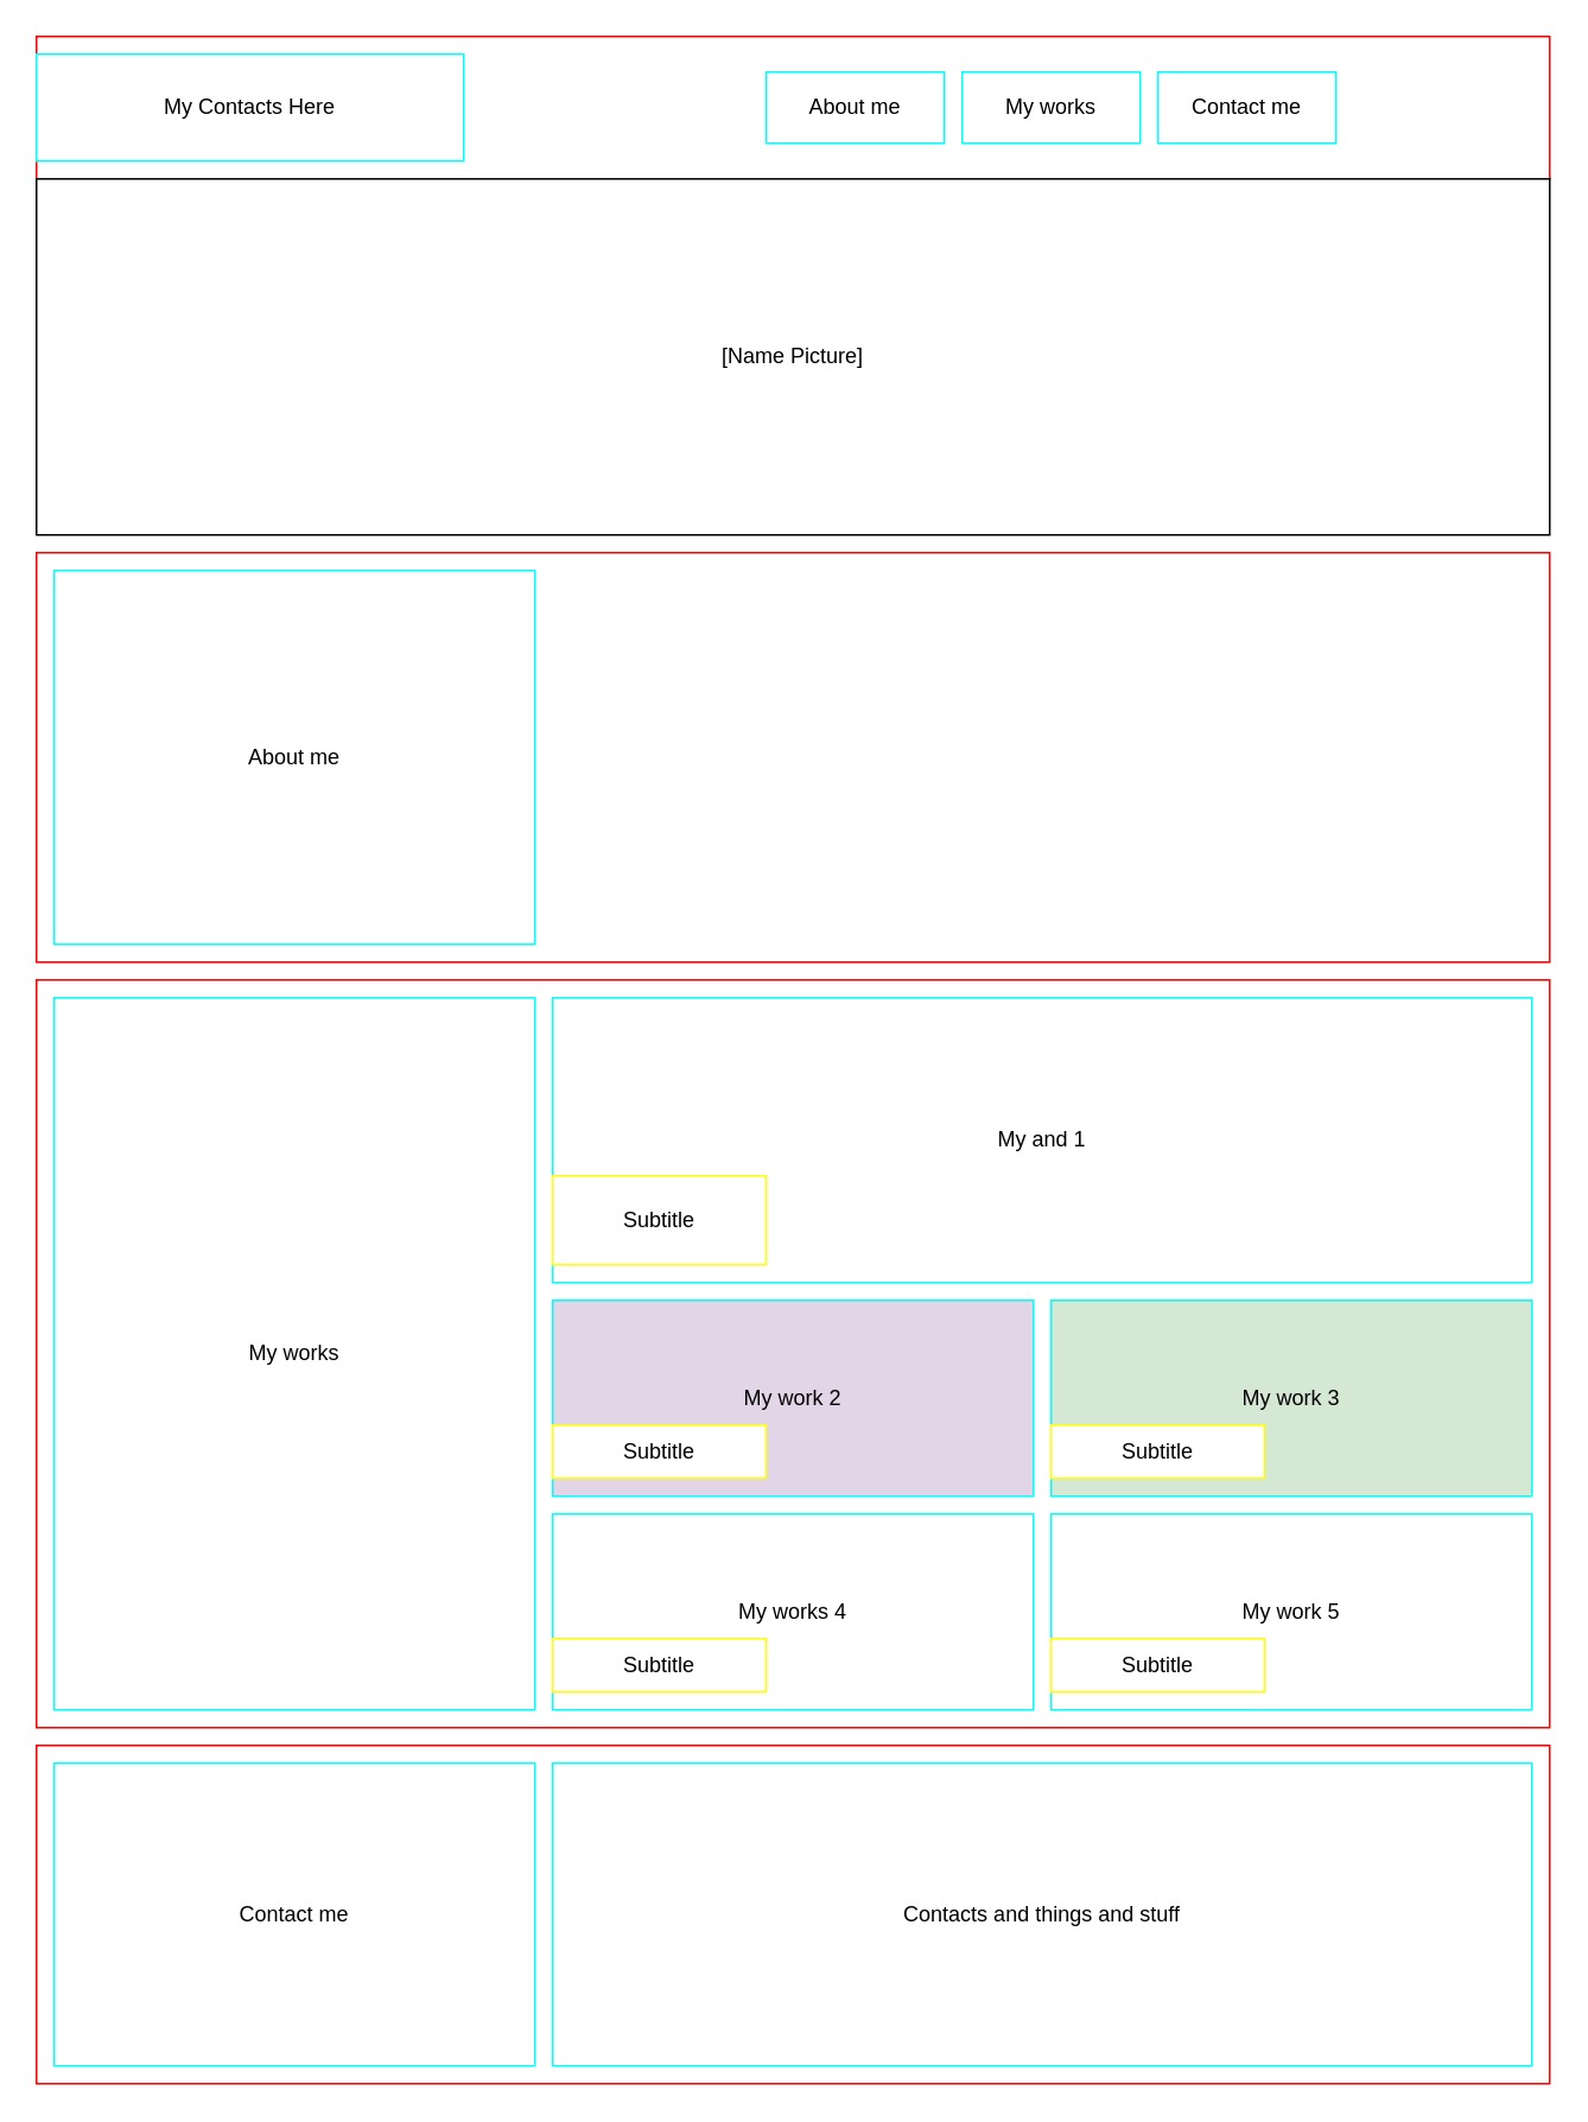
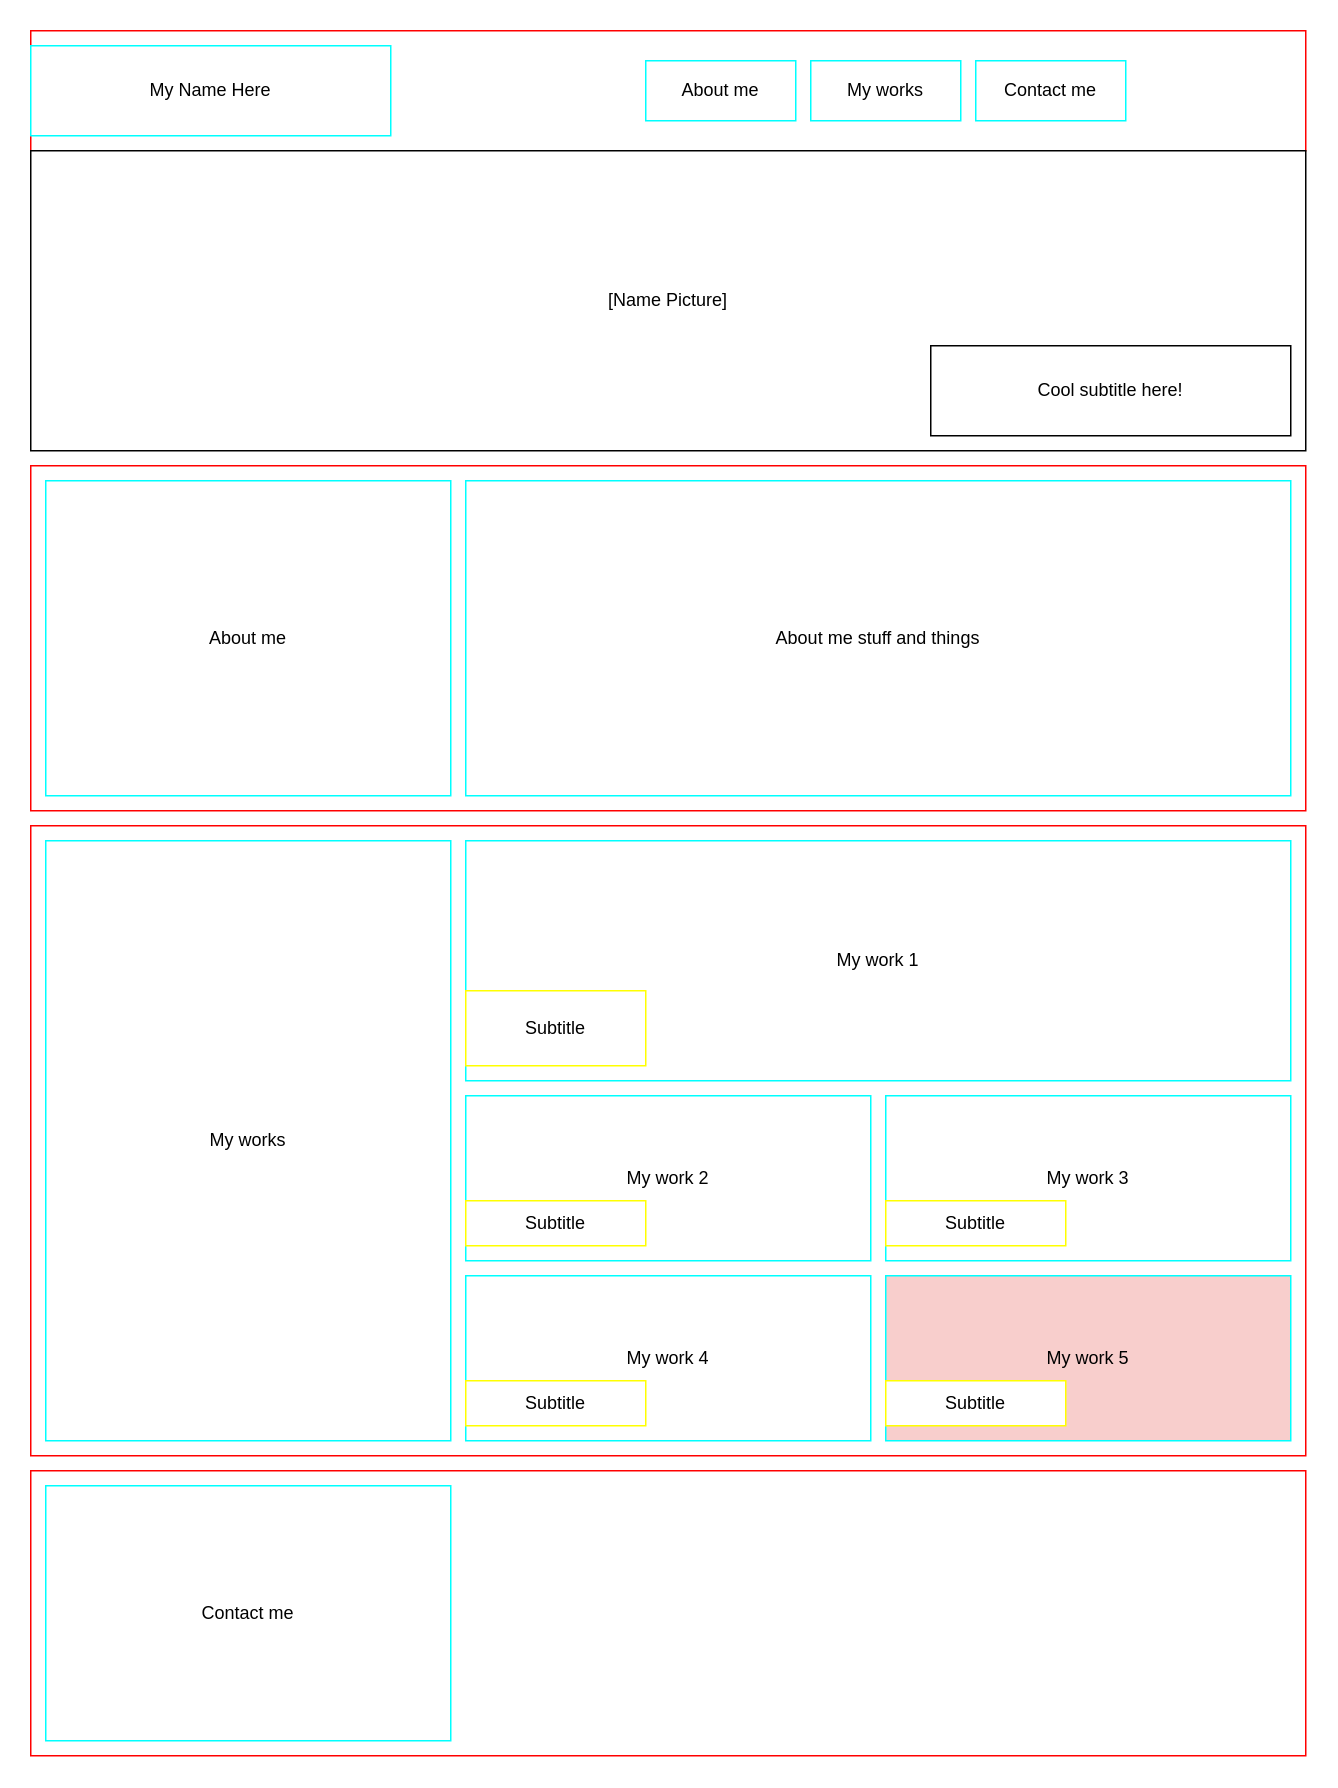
  <mxCell id="0" />
  <mxCell id="1" parent="0" />
  <mxCell id="2" value="" style="rounded=0;whiteSpace=wrap;html=1;strokeColor=#FF0000;" vertex="1" parent="1"><mxGeometry width="850" height="80" as="geometry" x="20" y="20" /></mxCell>
- <mxCell id="3" value="My Contacts Here" style="rounded=0;whiteSpace=wrap;html=1;strokeColor=#00FFFF;" vertex="1" parent="1"><mxGeometry y="30" width="240" height="60" as="geometry" x="20" /></mxCell>
+ <mxCell id="3" value="My Name Here" style="rounded=0;whiteSpace=wrap;html=1;strokeColor=#00FFFF;" vertex="1" parent="1"><mxGeometry y="30" width="240" height="60" as="geometry" x="20" /></mxCell>
  <mxCell id="4" value="Contact me" style="rounded=0;whiteSpace=wrap;html=1;strokeColor=#00FFFF;" vertex="1" parent="1"><mxGeometry x="650" y="40" width="100" height="40" as="geometry" /></mxCell>
  <mxCell id="5" value="My works" style="rounded=0;whiteSpace=wrap;html=1;strokeColor=#00FFFF;" vertex="1" parent="1"><mxGeometry x="540" y="40" width="100" height="40" as="geometry" /></mxCell>
  <mxCell id="6" value="About me" style="rounded=0;whiteSpace=wrap;html=1;strokeColor=#00FFFF;" vertex="1" parent="1"><mxGeometry x="430" y="40" width="100" height="40" as="geometry" /></mxCell>
  <mxCell id="7" value="[Name Picture]" style="rounded=0;whiteSpace=wrap;html=1;" vertex="1" parent="1"><mxGeometry y="100" width="850" height="200" as="geometry" x="20" /></mxCell>
+ <mxCell id="8" value="Cool subtitle here!" style="rounded=0;whiteSpace=wrap;html=1;" vertex="1" parent="1"><mxGeometry x="620" y="230" width="240" height="60" as="geometry" /></mxCell>
  <mxCell id="9" value="" style="rounded=0;whiteSpace=wrap;html=1;strokeColor=#FF0000;" vertex="1" parent="1"><mxGeometry y="310" width="850" height="230" as="geometry" x="20" /></mxCell>
  <mxCell id="10" value="About me" style="rounded=0;whiteSpace=wrap;html=1;strokeColor=#00FFFF;" vertex="1" parent="1"><mxGeometry x="30" y="320" width="270" height="210" as="geometry" /></mxCell>
+ <mxCell id="11" value="About me stuff and things" style="rounded=0;whiteSpace=wrap;html=1;strokeColor=#00FFFF;" vertex="1" parent="1"><mxGeometry x="310" y="320" width="550" height="210" as="geometry" /></mxCell>
  <mxCell id="12" value="" style="rounded=0;whiteSpace=wrap;html=1;strokeColor=#FF0000;" vertex="1" parent="1"><mxGeometry y="550" width="850" height="420" as="geometry" x="20" /></mxCell>
  <mxCell id="13" value="My works" style="rounded=0;whiteSpace=wrap;html=1;strokeColor=#00FFFF;" vertex="1" parent="1"><mxGeometry x="30" y="560" width="270" height="400" as="geometry" /></mxCell>
- <mxCell id="14" value="My and 1" style="rounded=0;whiteSpace=wrap;html=1;strokeColor=#00FFFF;" vertex="1" parent="1"><mxGeometry x="310" y="560" width="550" height="160" as="geometry" /></mxCell>
- <mxCell id="15" value="My work 2" style="rounded=0;whiteSpace=wrap;html=1;strokeColor=#00FFFF;fillColor=#e1d5e7;" vertex="1" parent="1"><mxGeometry x="310" y="730" width="270" height="110" as="geometry" /></mxCell>
- <mxCell id="16" value="My works 4" style="rounded=0;whiteSpace=wrap;html=1;strokeColor=#00FFFF;" vertex="1" parent="1"><mxGeometry x="310" y="850" width="270" height="110" as="geometry" /></mxCell>
- <mxCell id="17" value="My work 3" style="rounded=0;whiteSpace=wrap;html=1;strokeColor=#00FFFF;fillColor=#d5e8d4;" vertex="1" parent="1"><mxGeometry x="590" y="730" width="270" height="110" as="geometry" /></mxCell>
- <mxCell id="18" value="My work 5" style="rounded=0;whiteSpace=wrap;html=1;strokeColor=#00FFFF;" vertex="1" parent="1"><mxGeometry x="590" y="850" width="270" height="110" as="geometry" /></mxCell>
+ <mxCell id="14" value="My work 1" style="rounded=0;whiteSpace=wrap;html=1;strokeColor=#00FFFF;" vertex="1" parent="1"><mxGeometry x="310" y="560" width="550" height="160" as="geometry" /></mxCell>
+ <mxCell id="15" value="My work 2" style="rounded=0;whiteSpace=wrap;html=1;strokeColor=#00FFFF;" vertex="1" parent="1"><mxGeometry x="310" y="730" width="270" height="110" as="geometry" /></mxCell>
+ <mxCell id="16" value="My work 4" style="rounded=0;whiteSpace=wrap;html=1;strokeColor=#00FFFF;" vertex="1" parent="1"><mxGeometry x="310" y="850" width="270" height="110" as="geometry" /></mxCell>
+ <mxCell id="17" value="My work 3" style="rounded=0;whiteSpace=wrap;html=1;strokeColor=#00FFFF;" vertex="1" parent="1"><mxGeometry x="590" y="730" width="270" height="110" as="geometry" /></mxCell>
+ <mxCell id="18" value="My work 5" style="rounded=0;whiteSpace=wrap;html=1;strokeColor=#00FFFF;fillColor=#f8cecc;" vertex="1" parent="1"><mxGeometry x="590" y="850" width="270" height="110" as="geometry" /></mxCell>
  <mxCell id="19" value="Subtitle" style="rounded=0;whiteSpace=wrap;html=1;strokeColor=#FFFF00;" vertex="1" parent="1"><mxGeometry x="310" y="660" width="120" height="50" as="geometry" /></mxCell>
  <mxCell id="20" value="Subtitle" style="rounded=0;whiteSpace=wrap;html=1;strokeColor=#FFFF00;" vertex="1" parent="1"><mxGeometry x="310" y="800" width="120" height="30" as="geometry" /></mxCell>
  <mxCell id="21" value="Subtitle" style="rounded=0;whiteSpace=wrap;html=1;strokeColor=#FFFF00;" vertex="1" parent="1"><mxGeometry x="310" y="920" width="120" height="30" as="geometry" /></mxCell>
  <mxCell id="22" value="Subtitle" style="rounded=0;whiteSpace=wrap;html=1;strokeColor=#FFFF00;" vertex="1" parent="1"><mxGeometry x="590" y="920" width="120" height="30" as="geometry" /></mxCell>
  <mxCell id="23" value="Subtitle" style="rounded=0;whiteSpace=wrap;html=1;strokeColor=#FFFF00;" vertex="1" parent="1"><mxGeometry x="590" y="800" width="120" height="30" as="geometry" /></mxCell>
  <mxCell id="24" value="" style="rounded=0;whiteSpace=wrap;html=1;strokeColor=#FF0000;" vertex="1" parent="1"><mxGeometry y="980" width="850" height="190" as="geometry" x="20" /></mxCell>
  <mxCell id="25" value="Contact me" style="rounded=0;whiteSpace=wrap;html=1;strokeColor=#00FFFF;" vertex="1" parent="1"><mxGeometry x="30" y="990" width="270" height="170" as="geometry" /></mxCell>
- <mxCell id="26" value="Contacts and things and stuff" style="rounded=0;whiteSpace=wrap;html=1;strokeColor=#00FFFF;" vertex="1" parent="1"><mxGeometry x="310" y="990" width="550" height="170" as="geometry" /></mxCell>
